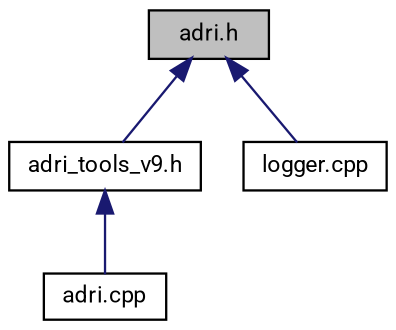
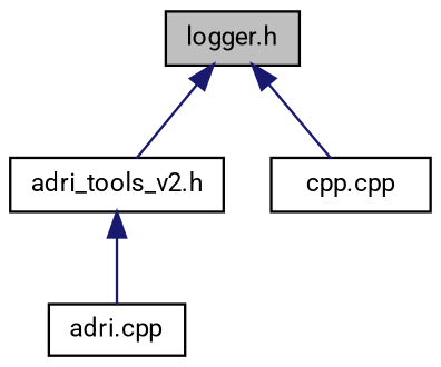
  digraph {
    fontname=Roboto
    node [color=black fillcolor=white fontname=Roboto fontsize=10 shape=record style=filled]
    edge [color=midnightblue dir=back fontname=Roboto fontsize=10 labelfontname=Helvetica labelfontsize=10 style=solid]
-   n1 [fillcolor=grey75 fontcolor=black height=0.2 label="adri.h" width=0.4]
-   n2 [height=0.2 label="adri_tools_v9.h" width=0.4]
-   n3 [height=0.2 label="logger.cpp" width=0.4]
+   n1 [fillcolor=grey75 fontcolor=black height=0.2 label="logger.h" width=0.4]
+   n2 [height=0.2 label="adri_tools_v2.h" width=0.4]
+   n3 [height=0.2 label="cpp.cpp" width=0.4]
    n4 [height=0.2 label="adri.cpp" width=0.4]
    n1 -> n2
    n1 -> n3
    n2 -> n4
  }
